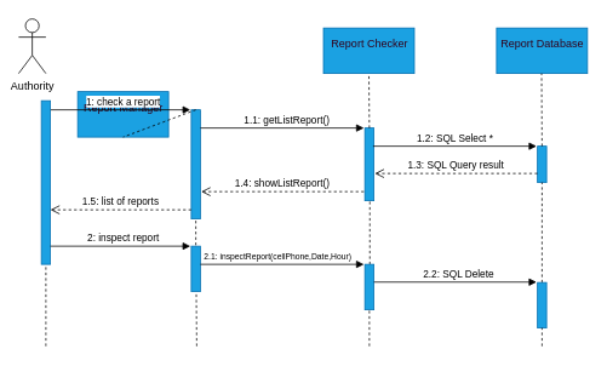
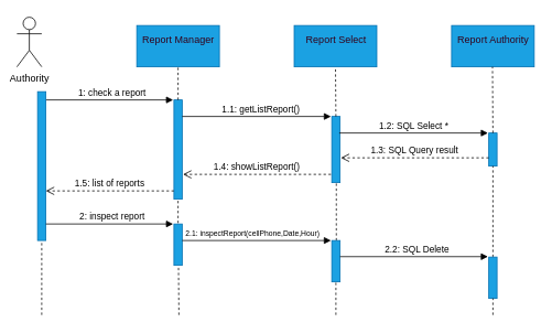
  <mxCell id="0" />
  <mxCell id="1" parent="0" />
  <mxCell id="2" value="Authority" style="shape=umlActor;verticalLabelPosition=bottom;labelBackgroundColor=#ffffff;verticalAlign=top;html=1;outlineConnect=0;" parent="1" vertex="1"><mxGeometry x="20" y="20" width="30" height="60" as="geometry" /></mxCell>
- <mxCell id="3" value="&lt;div&gt;&lt;font color=&quot;#33001A&quot;&gt;Report Checker&lt;br&gt;&lt;/font&gt;&lt;/div&gt;&lt;div&gt;&lt;br&gt;&lt;/div&gt;" style="html=1;fillColor=#1ba1e2;strokeColor=#006EAF;fontColor=#ffffff;" parent="1" vertex="1"><mxGeometry x="355.5" y="30" width="100" height="50" as="geometry" /></mxCell>
+ <mxCell id="3" value="&lt;div&gt;&lt;font color=&quot;#33001A&quot;&gt;Report Select&lt;br&gt;&lt;/font&gt;&lt;/div&gt;&lt;div&gt;&lt;br&gt;&lt;/div&gt;" style="html=1;fillColor=#1ba1e2;strokeColor=#006EAF;fontColor=#ffffff;" parent="1" vertex="1"><mxGeometry x="355.5" y="30" width="100" height="50" as="geometry" /></mxCell>
  <mxCell id="4" value="" style="html=1;points=[];perimeter=orthogonalPerimeter;fillColor=#1ba1e2;strokeColor=#006EAF;fontColor=#ffffff;" parent="1" vertex="1"><mxGeometry x="210" y="120" width="10" height="120" as="geometry" /></mxCell>
  <mxCell id="5" value="" style="html=1;points=[];perimeter=orthogonalPerimeter;fillColor=#1ba1e2;strokeColor=#006EAF;fontColor=#ffffff;" parent="1" vertex="1"><mxGeometry x="401" y="140" width="10" height="80" as="geometry" /></mxCell>
- <mxCell id="6" value="&lt;div&gt;&lt;font color=&quot;#33001A&quot;&gt;Report Manager&lt;/font&gt;&lt;/div&gt;&lt;div&gt;&lt;br&gt;&lt;/div&gt;" style="html=1;fillColor=#1ba1e2;strokeColor=#006EAF;fontColor=#ffffff;" parent="1" vertex="1"><mxGeometry x="85" y="100" width="100" height="50" as="geometry" /></mxCell>
- <mxCell id="7" value="&lt;div&gt;&lt;font color=&quot;#33001A&quot;&gt;Report Database&lt;/font&gt;&lt;/div&gt;&lt;div&gt;&lt;br&gt;&lt;/div&gt;" style="html=1;fillColor=#1ba1e2;strokeColor=#006EAF;fontColor=#ffffff;" parent="1" vertex="1"><mxGeometry x="546" y="30" width="100" height="50" as="geometry" /></mxCell>
+ <mxCell id="6" value="&lt;div&gt;&lt;font color=&quot;#33001A&quot;&gt;Report Manager&lt;/font&gt;&lt;/div&gt;&lt;div&gt;&lt;br&gt;&lt;/div&gt;" style="html=1;fillColor=#1ba1e2;strokeColor=#006EAF;fontColor=#ffffff;" parent="1" vertex="1"><mxGeometry x="165" y="30" width="100" height="50" as="geometry" /></mxCell>
+ <mxCell id="7" value="&lt;div&gt;&lt;font color=&quot;#33001A&quot;&gt;Report Authority&lt;/font&gt;&lt;/div&gt;&lt;div&gt;&lt;br&gt;&lt;/div&gt;" style="html=1;fillColor=#1ba1e2;strokeColor=#006EAF;fontColor=#ffffff;" parent="1" vertex="1"><mxGeometry x="546" y="30" width="100" height="50" as="geometry" /></mxCell>
  <mxCell id="8" value="" style="html=1;points=[];perimeter=orthogonalPerimeter;fillColor=#1ba1e2;strokeColor=#006EAF;fontColor=#ffffff;" parent="1" vertex="1"><mxGeometry x="591" y="160" width="10" height="40" as="geometry" /></mxCell>
  <mxCell id="9" value="" style="endArrow=none;dashed=1;html=1;entryX=0.5;entryY=1;entryDx=0;entryDy=0;" parent="1" target="6" edge="1"><mxGeometry width="50" height="50" relative="1" as="geometry"><mxPoint x="215" y="120" as="sourcePoint" /><mxPoint x="265" y="70" as="targetPoint" /></mxGeometry></mxCell>
  <mxCell id="10" value="1: check a report" style="html=1;verticalAlign=bottom;endArrow=block;" parent="1" edge="1"><mxGeometry x="0.039" width="80" relative="1" as="geometry"><mxPoint x="55" y="120" as="sourcePoint" /><mxPoint x="209" y="120" as="targetPoint" /><mxPoint as="offset" /></mxGeometry></mxCell>
  <mxCell id="11" value="&lt;font style=&quot;font-size: 11px&quot;&gt;1.1: getListReport&lt;/font&gt;()" style="html=1;verticalAlign=bottom;endArrow=block;" parent="1" source="4" edge="1"><mxGeometry x="0.056" width="80" relative="1" as="geometry"><mxPoint x="225" y="140" as="sourcePoint" /><mxPoint x="400" y="140" as="targetPoint" /><mxPoint as="offset" /></mxGeometry></mxCell>
  <mxCell id="12" value="" style="endArrow=none;dashed=1;html=1;entryX=0.5;entryY=1;entryDx=0;entryDy=0;" parent="1" target="3" edge="1"><mxGeometry width="50" height="50" relative="1" as="geometry"><mxPoint x="406" y="140" as="sourcePoint" /><mxPoint x="456" y="90" as="targetPoint" /></mxGeometry></mxCell>
  <mxCell id="13" value="1.2: SQL Select *" style="html=1;verticalAlign=bottom;endArrow=block;" parent="1" edge="1"><mxGeometry width="80" relative="1" as="geometry"><mxPoint x="410" y="160" as="sourcePoint" /><mxPoint x="590" y="160" as="targetPoint" /></mxGeometry></mxCell>
  <mxCell id="14" value="" style="endArrow=none;dashed=1;html=1;entryX=0.5;entryY=1;entryDx=0;entryDy=0;" parent="1" edge="1"><mxGeometry width="50" height="50" relative="1" as="geometry"><mxPoint x="596" y="160" as="sourcePoint" /><mxPoint x="595.5" y="80" as="targetPoint" /></mxGeometry></mxCell>
  <mxCell id="15" value="" style="endArrow=none;dashed=1;html=1;" parent="1" edge="1"><mxGeometry width="50" height="50" relative="1" as="geometry"><mxPoint x="596" y="310" as="sourcePoint" /><mxPoint x="596" y="200" as="targetPoint" /></mxGeometry></mxCell>
  <mxCell id="16" value="" style="html=1;points=[];perimeter=orthogonalPerimeter;fillColor=#1ba1e2;strokeColor=#006EAF;fontColor=#ffffff;" parent="1" vertex="1"><mxGeometry x="45" y="110" width="10" height="180" as="geometry" /></mxCell>
  <mxCell id="17" value="1.3: SQL Query result " style="html=1;verticalAlign=bottom;endArrow=open;dashed=1;endSize=8;" parent="1" source="8" edge="1"><mxGeometry relative="1" as="geometry"><mxPoint x="492" y="190" as="sourcePoint" /><mxPoint x="412" y="190" as="targetPoint" /></mxGeometry></mxCell>
  <mxCell id="18" value="1.4: showListReport() " style="html=1;verticalAlign=bottom;endArrow=open;dashed=1;endSize=8;" parent="1" edge="1"><mxGeometry relative="1" as="geometry"><mxPoint x="400" y="210" as="sourcePoint" /><mxPoint x="221" y="210" as="targetPoint" /></mxGeometry></mxCell>
  <mxCell id="19" value="" style="endArrow=none;dashed=1;html=1;entryX=0.5;entryY=1;entryDx=0;entryDy=0;" parent="1" edge="1"><mxGeometry width="50" height="50" relative="1" as="geometry"><mxPoint x="215" y="269" as="sourcePoint" /><mxPoint x="215" y="239" as="targetPoint" /></mxGeometry></mxCell>
  <mxCell id="20" value="" style="endArrow=none;dashed=1;html=1;entryX=0.5;entryY=1;entryDx=0;entryDy=0;" parent="1" source="26" edge="1"><mxGeometry width="50" height="50" relative="1" as="geometry"><mxPoint x="406.5" y="260" as="sourcePoint" /><mxPoint x="406.5" y="220" as="targetPoint" /></mxGeometry></mxCell>
  <mxCell id="21" value="1.5: list of reports " style="html=1;verticalAlign=bottom;endArrow=open;dashed=1;endSize=8;" parent="1" source="4" edge="1"><mxGeometry relative="1" as="geometry"><mxPoint x="205" y="230" as="sourcePoint" /><mxPoint x="55" y="230" as="targetPoint" /></mxGeometry></mxCell>
  <mxCell id="22" value="2: inspect report" style="html=1;verticalAlign=bottom;endArrow=block;" parent="1" edge="1"><mxGeometry x="0.039" width="80" relative="1" as="geometry"><mxPoint x="55" y="270" as="sourcePoint" /><mxPoint x="209" y="270" as="targetPoint" /><mxPoint as="offset" /></mxGeometry></mxCell>
  <mxCell id="23" value="" style="html=1;points=[];perimeter=orthogonalPerimeter;fillColor=#1ba1e2;strokeColor=#006EAF;fontColor=#ffffff;" parent="1" vertex="1"><mxGeometry x="210" y="270" width="10" height="50" as="geometry" /></mxCell>
  <mxCell id="24" value="" style="endArrow=none;dashed=1;html=1;entryX=0.5;entryY=1;entryDx=0;entryDy=0;" parent="1" edge="1"><mxGeometry width="50" height="50" relative="1" as="geometry"><mxPoint x="50" y="380" as="sourcePoint" /><mxPoint x="50" y="290" as="targetPoint" /></mxGeometry></mxCell>
  <mxCell id="25" value="" style="endArrow=none;dashed=1;html=1;entryX=0.5;entryY=1;entryDx=0;entryDy=0;" parent="1" edge="1"><mxGeometry width="50" height="50" relative="1" as="geometry"><mxPoint x="216" y="380" as="sourcePoint" /><mxPoint x="215.5" y="320" as="targetPoint" /></mxGeometry></mxCell>
  <mxCell id="26" value="" style="html=1;points=[];perimeter=orthogonalPerimeter;fillColor=#1ba1e2;strokeColor=#006EAF;fontColor=#ffffff;" parent="1" vertex="1"><mxGeometry x="401" y="290" width="10" height="50" as="geometry" /></mxCell>
  <mxCell id="27" value="" style="endArrow=none;dashed=1;html=1;entryX=0.5;entryY=1;entryDx=0;entryDy=0;" parent="1" edge="1"><mxGeometry width="50" height="50" relative="1" as="geometry"><mxPoint x="406" y="380" as="sourcePoint" /><mxPoint x="406" y="339.5" as="targetPoint" /></mxGeometry></mxCell>
  <mxCell id="28" value="" style="html=1;points=[];perimeter=orthogonalPerimeter;fillColor=#1ba1e2;strokeColor=#006EAF;fontColor=#ffffff;" parent="1" vertex="1"><mxGeometry x="591" y="310" width="10" height="50" as="geometry" /></mxCell>
  <mxCell id="29" value="" style="endArrow=none;dashed=1;html=1;" parent="1" target="28" edge="1"><mxGeometry width="50" height="50" relative="1" as="geometry"><mxPoint x="596" y="380" as="sourcePoint" /><mxPoint x="596" y="370" as="targetPoint" /></mxGeometry></mxCell>
  <mxCell id="30" value="&lt;font style=&quot;font-size: 9px&quot;&gt;2.1: inspectReport(cellPhone,Date,Hour)&lt;/font&gt;" style="html=1;verticalAlign=bottom;endArrow=block;entryX=0.4;entryY=0;entryDx=0;entryDy=0;entryPerimeter=0;" parent="1" source="23" edge="1"><mxGeometry x="-0.056" width="80" relative="1" as="geometry"><mxPoint x="245" y="290" as="sourcePoint" /><mxPoint x="400" y="290" as="targetPoint" /><mxPoint as="offset" /></mxGeometry></mxCell>
  <mxCell id="31" value="2.2: SQL Delete" style="html=1;verticalAlign=bottom;endArrow=block;entryX=0.4;entryY=0;entryDx=0;entryDy=0;entryPerimeter=0;" parent="1" edge="1"><mxGeometry x="0.039" width="80" relative="1" as="geometry"><mxPoint x="411" y="309.5" as="sourcePoint" /><mxPoint x="590" y="309.5" as="targetPoint" /><mxPoint as="offset" /></mxGeometry></mxCell>
